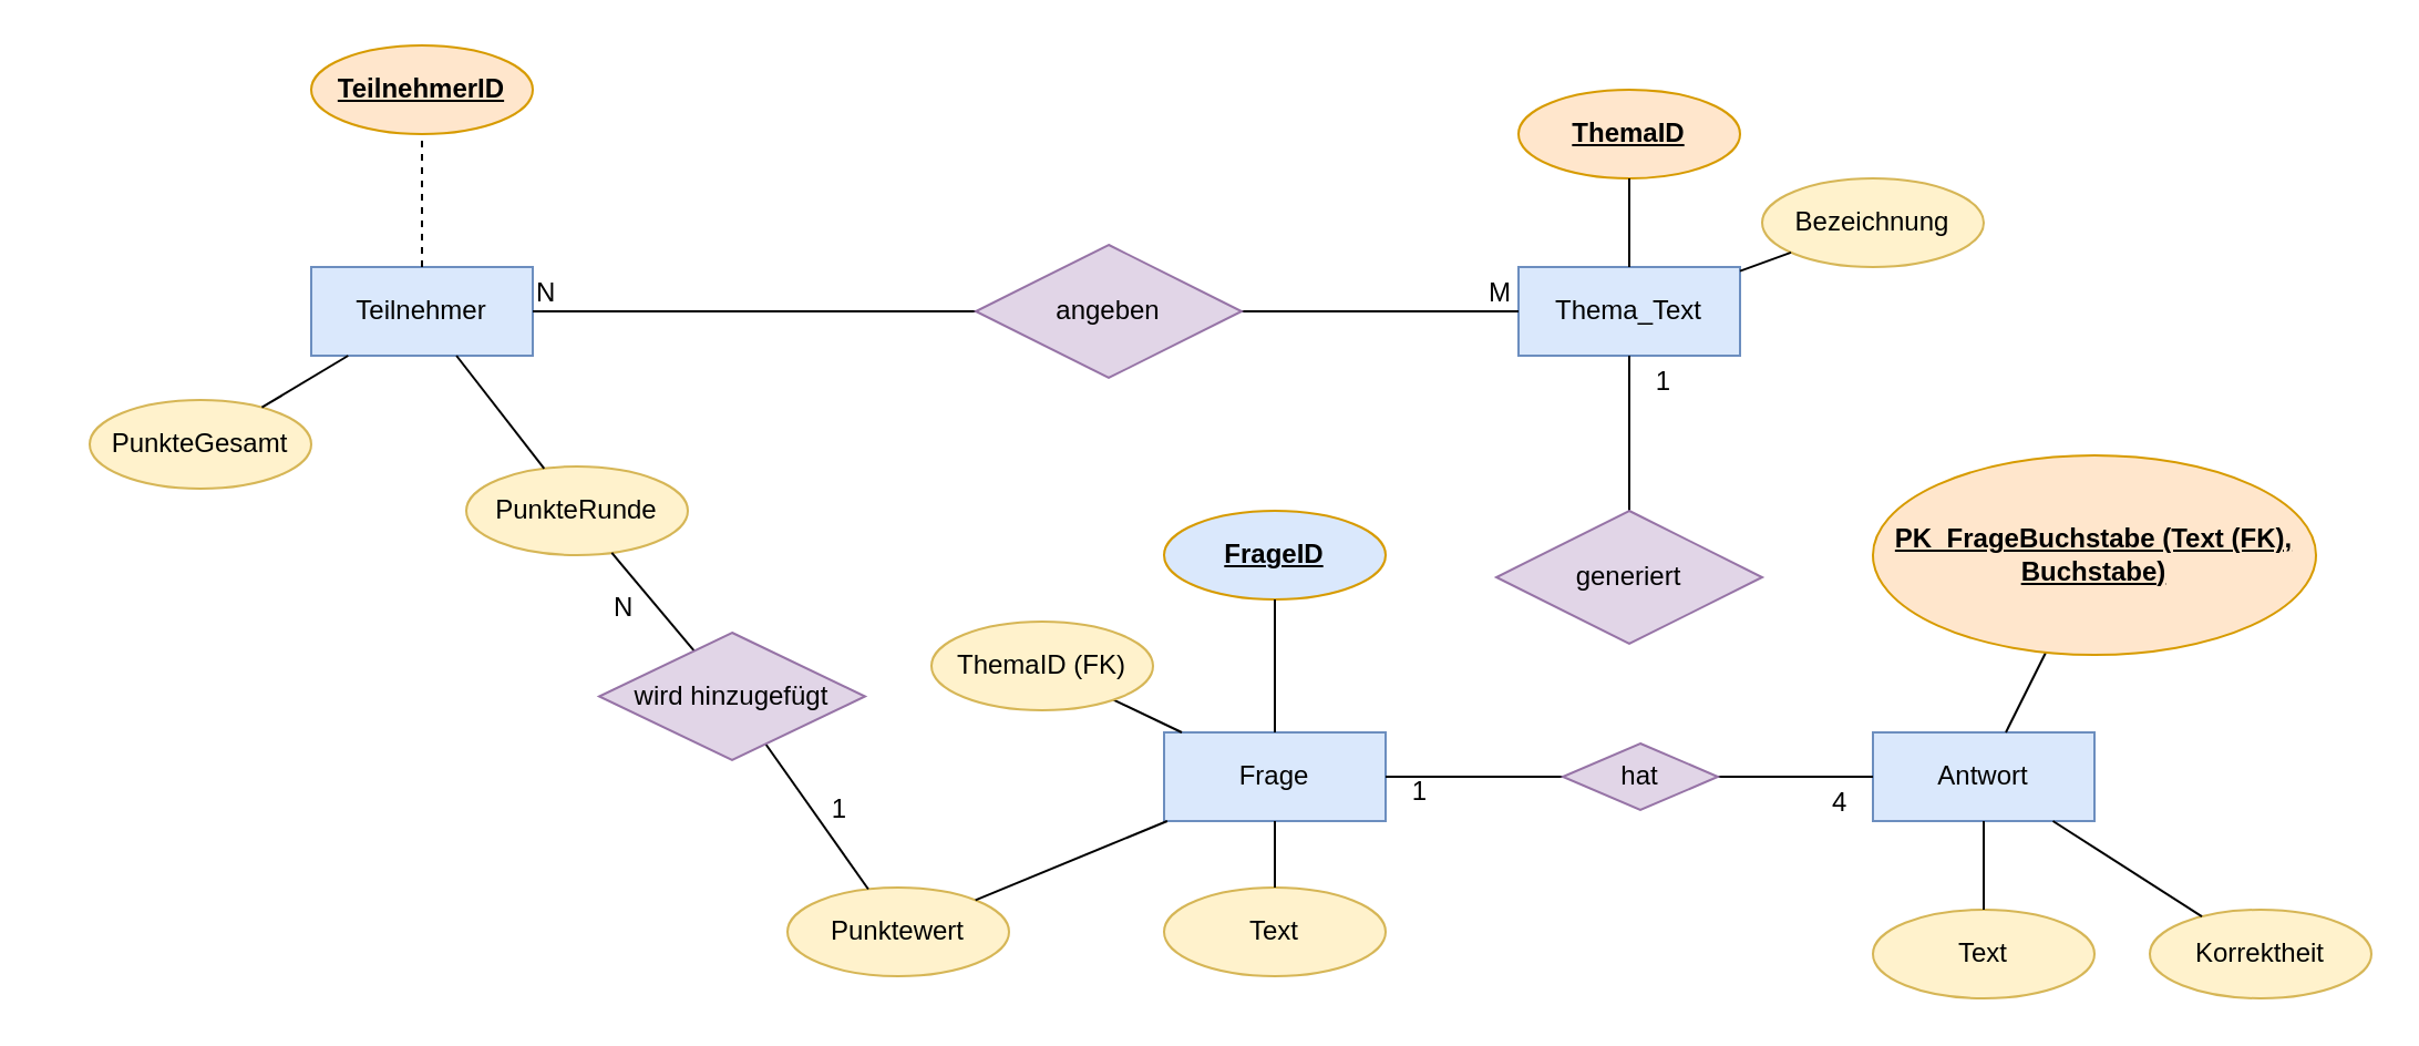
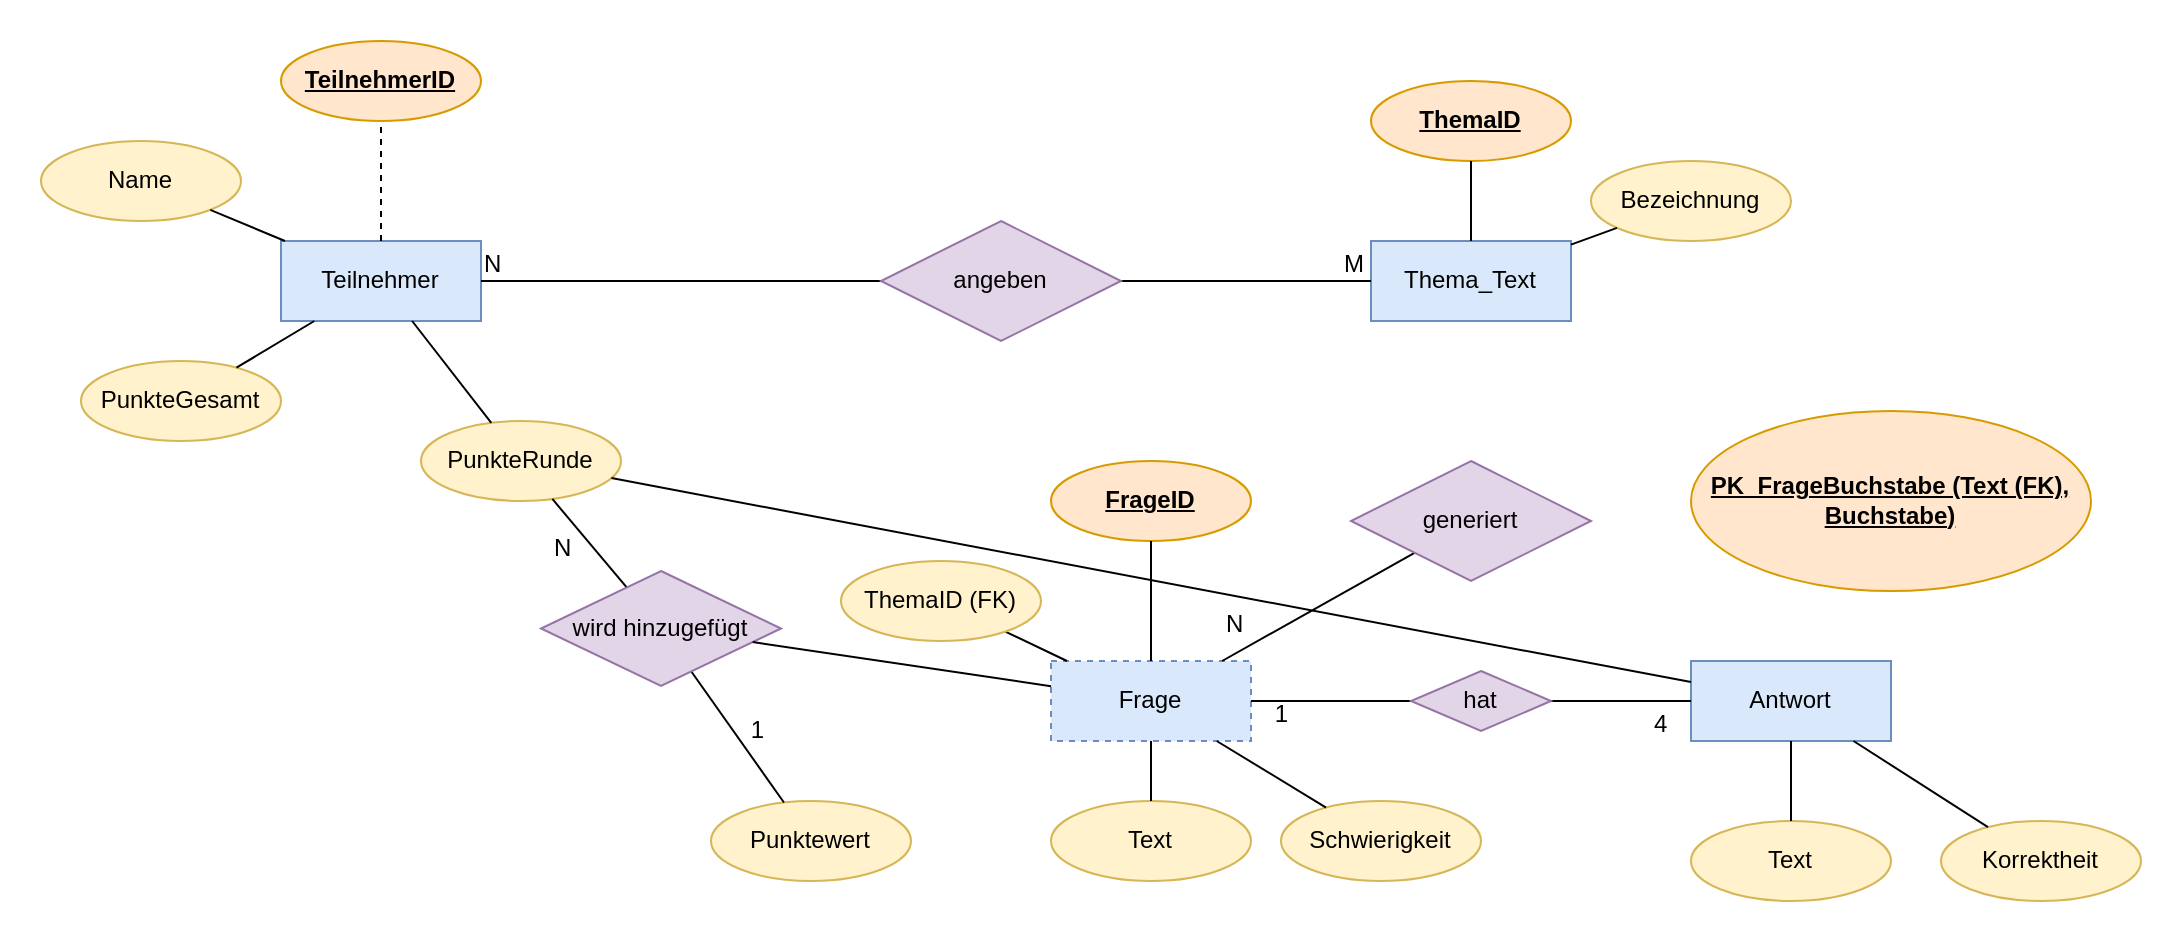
  <mxCell id="0" />
  <mxCell id="1" parent="0" />
  <mxCell id="2" value="&lt;div&gt;Teilnehmer&lt;/div&gt;" style="whiteSpace=wrap;html=1;align=center;fillColor=#dae8fc;strokeColor=#6c8ebf;" parent="1" vertex="1"><mxGeometry x="140" y="120" width="100" height="40" as="geometry" /></mxCell>
  <mxCell id="3" value="&lt;div&gt;PunkteGesamt&lt;/div&gt;" style="ellipse;whiteSpace=wrap;html=1;align=center;fillColor=#fff2cc;strokeColor=#d6b656;" parent="1" vertex="1"><mxGeometry x="40" y="180" width="100" height="40" as="geometry" /></mxCell>
  <mxCell id="4" value="PunkteRunde" style="ellipse;whiteSpace=wrap;html=1;align=center;fillColor=#fff2cc;strokeColor=#d6b656;" parent="1" vertex="1"><mxGeometry x="210" y="210" width="100" height="40" as="geometry" /></mxCell>
+ <mxCell id="5" value="Name" style="ellipse;whiteSpace=wrap;html=1;align=center;fillColor=#fff2cc;strokeColor=#d6b656;" parent="1" vertex="1"><mxGeometry x="20" y="70" width="100" height="40" as="geometry" /></mxCell>
  <mxCell id="6" value="&lt;b&gt;TeilnehmerID&lt;/b&gt;" style="ellipse;whiteSpace=wrap;html=1;align=center;fontStyle=4;fillColor=#ffe6cc;strokeColor=#d79b00;" parent="1" vertex="1"><mxGeometry x="140" y="20" width="100" height="40" as="geometry" /></mxCell>
- <mxCell id="7" value="&lt;div&gt;Frage&lt;/div&gt;" style="whiteSpace=wrap;html=1;align=center;fillColor=#dae8fc;strokeColor=#6c8ebf;" parent="1" vertex="1"><mxGeometry x="525" y="330" width="100" height="40" as="geometry" /></mxCell>
+ <mxCell id="7" value="&lt;div&gt;Frage&lt;/div&gt;" style="whiteSpace=wrap;html=1;align=center;fillColor=#dae8fc;strokeColor=#6c8ebf;dashed=1;" parent="1" vertex="1"><mxGeometry x="525" y="330" width="100" height="40" as="geometry" /></mxCell>
  <mxCell id="8" value="&lt;div&gt;Thema_Text&lt;/div&gt;" style="whiteSpace=wrap;html=1;align=center;fillColor=#dae8fc;strokeColor=#6c8ebf;" parent="1" vertex="1"><mxGeometry x="685" y="120" width="100" height="40" as="geometry" /></mxCell>
  <mxCell id="9" value="&lt;div&gt;Antwort&lt;/div&gt;" style="whiteSpace=wrap;html=1;align=center;fillColor=#dae8fc;strokeColor=#6c8ebf;" parent="1" vertex="1"><mxGeometry x="845" y="330" width="100" height="40" as="geometry" /></mxCell>
  <mxCell id="10" value="" style="endArrow=none;html=1;rounded=0;" parent="1" source="14" target="8" edge="1"><mxGeometry relative="1" as="geometry"><mxPoint x="590" y="140" as="sourcePoint" /><mxPoint x="775" y="100" as="targetPoint" /></mxGeometry></mxCell>
  <mxCell id="11" value="M" style="resizable=0;html=1;whiteSpace=wrap;align=right;verticalAlign=bottom;" parent="10" connectable="0" vertex="1"><mxGeometry x="1" relative="1" as="geometry"><mxPoint x="-2" as="offset" /></mxGeometry></mxCell>
  <mxCell id="12" value="" style="endArrow=none;html=1;rounded=0;" parent="1" source="2" target="14" edge="1"><mxGeometry relative="1" as="geometry"><mxPoint x="300" y="80" as="sourcePoint" /><mxPoint x="490" y="80" as="targetPoint" /></mxGeometry></mxCell>
  <mxCell id="13" value="N" style="resizable=0;html=1;whiteSpace=wrap;align=left;verticalAlign=bottom;" parent="12" connectable="0" vertex="1"><mxGeometry x="-1" relative="1" as="geometry" /></mxCell>
  <mxCell id="14" value="angeben" style="shape=rhombus;perimeter=rhombusPerimeter;whiteSpace=wrap;html=1;align=center;fillColor=#e1d5e7;strokeColor=#9673a6;" parent="1" vertex="1"><mxGeometry x="440" y="110" width="120" height="60" as="geometry" /></mxCell>
- <mxCell id="15" value="" style="endArrow=none;html=1;rounded=0;" parent="1" source="19" target="8" edge="1"><mxGeometry relative="1" as="geometry"><mxPoint x="475" y="280" as="sourcePoint" /><mxPoint x="635" y="280" as="targetPoint" /><Array as="points" /></mxGeometry></mxCell>
- <mxCell id="16" value="1" style="resizable=0;html=1;whiteSpace=wrap;align=right;verticalAlign=bottom;" parent="15" connectable="0" vertex="1"><mxGeometry x="1" relative="1" as="geometry"><mxPoint x="20" y="20" as="offset" /></mxGeometry></mxCell>
+ <mxCell id="17" value="" style="endArrow=none;html=1;rounded=0;" parent="1" source="7" target="19" edge="1"><mxGeometry relative="1" as="geometry"><mxPoint x="610.556" y="330" as="sourcePoint" /><mxPoint x="738" y="160" as="targetPoint" /><Array as="points" /></mxGeometry></mxCell>
+ <mxCell id="18" value="N" style="resizable=0;html=1;whiteSpace=wrap;align=left;verticalAlign=bottom;" parent="17" connectable="0" vertex="1"><mxGeometry x="-1" relative="1" as="geometry"><mxPoint y="-10" as="offset" /></mxGeometry></mxCell>
  <mxCell id="19" value="generiert" style="shape=rhombus;perimeter=rhombusPerimeter;whiteSpace=wrap;html=1;align=center;fillColor=#e1d5e7;strokeColor=#9673a6;" parent="1" vertex="1"><mxGeometry x="675" y="230" width="120" height="60" as="geometry" /></mxCell>
  <mxCell id="20" value="" style="endArrow=none;html=1;rounded=0;" parent="1" source="24" target="7" edge="1"><mxGeometry relative="1" as="geometry"><mxPoint x="705" y="440" as="sourcePoint" /><mxPoint x="625" y="350" as="targetPoint" /></mxGeometry></mxCell>
  <mxCell id="21" value="1" style="resizable=0;html=1;whiteSpace=wrap;align=right;verticalAlign=bottom;" parent="20" connectable="0" vertex="1"><mxGeometry x="1" relative="1" as="geometry"><mxPoint x="20" y="15" as="offset" /></mxGeometry></mxCell>
  <mxCell id="22" value="" style="endArrow=none;html=1;rounded=0;" parent="1" source="9" target="24" edge="1"><mxGeometry relative="1" as="geometry"><mxPoint x="845" y="350" as="sourcePoint" /><mxPoint x="625" y="350" as="targetPoint" /></mxGeometry></mxCell>
  <mxCell id="23" value="4" style="resizable=0;html=1;whiteSpace=wrap;align=left;verticalAlign=bottom;" parent="22" connectable="0" vertex="1"><mxGeometry x="-1" relative="1" as="geometry"><mxPoint x="-20" y="20" as="offset" /></mxGeometry></mxCell>
  <mxCell id="24" value="hat" style="shape=rhombus;perimeter=rhombusPerimeter;whiteSpace=wrap;html=1;align=center;fillColor=#e1d5e7;strokeColor=#9673a6;" parent="1" vertex="1"><mxGeometry x="705" y="335" width="70" height="30" as="geometry" /></mxCell>
  <mxCell id="25" value="Korrektheit" style="ellipse;whiteSpace=wrap;html=1;align=center;fillColor=#fff2cc;strokeColor=#d6b656;" parent="1" vertex="1"><mxGeometry x="970" y="410" width="100" height="40" as="geometry" /></mxCell>
+ <mxCell id="26" value="Schwierigkeit" style="ellipse;whiteSpace=wrap;html=1;align=center;fillColor=#fff2cc;strokeColor=#d6b656;" parent="1" vertex="1"><mxGeometry x="640" y="400" width="100" height="40" as="geometry" /></mxCell>
  <mxCell id="27" value="&lt;div&gt;Punktewert&lt;/div&gt;" style="ellipse;whiteSpace=wrap;html=1;align=center;fillColor=#fff2cc;strokeColor=#d6b656;" parent="1" vertex="1"><mxGeometry x="355" y="400" width="100" height="40" as="geometry" /></mxCell>
  <mxCell id="28" value="" style="endArrow=none;html=1;rounded=0;" parent="1" source="27" target="32" edge="1"><mxGeometry relative="1" as="geometry"><mxPoint x="450" y="430" as="sourcePoint" /><mxPoint x="600" y="320" as="targetPoint" /></mxGeometry></mxCell>
  <mxCell id="29" value="1" style="resizable=0;html=1;whiteSpace=wrap;align=right;verticalAlign=bottom;" parent="28" connectable="0" vertex="1"><mxGeometry x="1" relative="1" as="geometry"><mxPoint x="38" y="38" as="offset" /></mxGeometry></mxCell>
  <mxCell id="30" value="" style="endArrow=none;html=1;rounded=0;" parent="1" source="4" target="32" edge="1"><mxGeometry relative="1" as="geometry"><mxPoint x="254" y="348" as="sourcePoint" /><mxPoint x="381" y="442" as="targetPoint" /></mxGeometry></mxCell>
  <mxCell id="31" value="N" style="resizable=0;html=1;whiteSpace=wrap;align=left;verticalAlign=bottom;" parent="30" connectable="0" vertex="1"><mxGeometry x="-1" relative="1" as="geometry"><mxPoint x="-1" y="33" as="offset" /></mxGeometry></mxCell>
  <mxCell id="32" value="wird hinzugefügt" style="shape=rhombus;perimeter=rhombusPerimeter;whiteSpace=wrap;html=1;align=center;fillColor=#e1d5e7;strokeColor=#9673a6;" parent="1" vertex="1"><mxGeometry x="270" y="285" width="120" height="57.5" as="geometry" /></mxCell>
  <mxCell id="33" value="&lt;b&gt;ThemaID&lt;/b&gt;" style="ellipse;whiteSpace=wrap;html=1;align=center;fontStyle=4;fillColor=#ffe6cc;strokeColor=#d79b00;" parent="1" vertex="1"><mxGeometry x="685" y="40" width="100" height="40" as="geometry" /></mxCell>
  <mxCell id="34" value="Bezeichnung" style="ellipse;whiteSpace=wrap;html=1;align=center;fillColor=#fff2cc;strokeColor=#d6b656;" parent="1" vertex="1"><mxGeometry x="795" y="80" width="100" height="40" as="geometry" /></mxCell>
- <mxCell id="35" value="&lt;div&gt;&lt;b&gt;FrageID&lt;/b&gt;&lt;/div&gt;" style="ellipse;whiteSpace=wrap;html=1;align=center;fontStyle=4;fillColor=#dae8fc;strokeColor=#d79b00;" parent="1" vertex="1"><mxGeometry x="525" y="230" width="100" height="40" as="geometry" /></mxCell>
+ <mxCell id="35" value="&lt;div&gt;&lt;b&gt;FrageID&lt;/b&gt;&lt;/div&gt;" style="ellipse;whiteSpace=wrap;html=1;align=center;fontStyle=4;fillColor=#ffe6cc;strokeColor=#d79b00;" parent="1" vertex="1"><mxGeometry x="525" y="230" width="100" height="40" as="geometry" /></mxCell>
  <mxCell id="36" value="Text" style="ellipse;whiteSpace=wrap;html=1;align=center;fillColor=#fff2cc;strokeColor=#d6b656;" parent="1" vertex="1"><mxGeometry x="525" y="400" width="100" height="40" as="geometry" /></mxCell>
  <mxCell id="37" value="&lt;div&gt;Text&lt;/div&gt;" style="ellipse;whiteSpace=wrap;html=1;align=center;fillColor=#fff2cc;strokeColor=#d6b656;" parent="1" vertex="1"><mxGeometry x="845" y="410" width="100" height="40" as="geometry" /></mxCell>
  <mxCell id="38" value="" style="endArrow=none;html=1;rounded=0;dashed=1;" parent="1" source="2" target="6" edge="1"><mxGeometry relative="1" as="geometry"><mxPoint x="180" y="160" as="sourcePoint" /><mxPoint x="180" y="80" as="targetPoint" /></mxGeometry></mxCell>
+ <mxCell id="39" value="" style="endArrow=none;html=1;rounded=0;" parent="1" source="2" target="5" edge="1"><mxGeometry relative="1" as="geometry"><mxPoint x="73.67" y="130" as="sourcePoint" /><mxPoint x="110" y="120" as="targetPoint" /></mxGeometry></mxCell>
  <mxCell id="40" value="" style="endArrow=none;html=1;rounded=0;" parent="1" source="33" target="8" edge="1"><mxGeometry relative="1" as="geometry"><mxPoint x="370" y="260" as="sourcePoint" /><mxPoint x="530" y="260" as="targetPoint" /></mxGeometry></mxCell>
  <mxCell id="41" value="" style="endArrow=none;html=1;rounded=0;" parent="1" source="8" target="34" edge="1"><mxGeometry relative="1" as="geometry"><mxPoint x="370" y="260" as="sourcePoint" /><mxPoint x="530" y="260" as="targetPoint" /></mxGeometry></mxCell>
  <mxCell id="42" value="" style="endArrow=none;html=1;rounded=0;" parent="1" source="7" target="35" edge="1"><mxGeometry relative="1" as="geometry"><mxPoint x="420" y="230" as="sourcePoint" /><mxPoint x="580" y="230" as="targetPoint" /></mxGeometry></mxCell>
- <mxCell id="43" value="" style="endArrow=none;html=1;rounded=0;" parent="1" source="9" target="53" edge="1"><mxGeometry relative="1" as="geometry"><mxPoint x="420" y="230" as="sourcePoint" /><mxPoint x="895" y="270" as="targetPoint" /></mxGeometry></mxCell>
+ <mxCell id="43" value="" style="endArrow=none;html=1;rounded=0;" parent="1" source="9" target="4" edge="1"><mxGeometry relative="1" as="geometry"><mxPoint x="420" y="230" as="sourcePoint" /><mxPoint x="895" y="270" as="targetPoint" /></mxGeometry></mxCell>
  <mxCell id="44" value="" style="endArrow=none;html=1;rounded=0;" parent="1" source="9" target="25" edge="1"><mxGeometry relative="1" as="geometry"><mxPoint x="580" y="310" as="sourcePoint" /><mxPoint x="740" y="310" as="targetPoint" /></mxGeometry></mxCell>
  <mxCell id="45" value="" style="endArrow=none;html=1;rounded=0;" parent="1" source="37" target="9" edge="1"><mxGeometry relative="1" as="geometry"><mxPoint x="580" y="310" as="sourcePoint" /><mxPoint x="740" y="310" as="targetPoint" /></mxGeometry></mxCell>
+ <mxCell id="46" value="" style="endArrow=none;html=1;rounded=0;" parent="1" source="7" target="26" edge="1"><mxGeometry relative="1" as="geometry"><mxPoint x="580" y="310" as="sourcePoint" /><mxPoint x="740" y="310" as="targetPoint" /></mxGeometry></mxCell>
  <mxCell id="47" value="" style="endArrow=none;html=1;rounded=0;" parent="1" source="7" target="36" edge="1"><mxGeometry relative="1" as="geometry"><mxPoint x="580" y="310" as="sourcePoint" /><mxPoint x="740" y="310" as="targetPoint" /></mxGeometry></mxCell>
- <mxCell id="48" value="" style="endArrow=none;html=1;rounded=0;" parent="1" source="7" target="27" edge="1"><mxGeometry relative="1" as="geometry"><mxPoint x="460" y="310" as="sourcePoint" /><mxPoint x="620" y="310" as="targetPoint" /></mxGeometry></mxCell>
+ <mxCell id="48" value="" style="endArrow=none;html=1;rounded=0;" parent="1" source="7" target="32" edge="1"><mxGeometry relative="1" as="geometry"><mxPoint x="460" y="310" as="sourcePoint" /><mxPoint x="620" y="310" as="targetPoint" /></mxGeometry></mxCell>
  <mxCell id="49" value="" style="endArrow=none;html=1;rounded=0;" parent="1" source="2" target="3" edge="1"><mxGeometry relative="1" as="geometry"><mxPoint x="150" y="370" as="sourcePoint" /><mxPoint x="550" y="390" as="targetPoint" /></mxGeometry></mxCell>
  <mxCell id="50" value="" style="endArrow=none;html=1;rounded=0;" parent="1" source="2" target="4" edge="1"><mxGeometry relative="1" as="geometry"><mxPoint x="204.286" y="370" as="sourcePoint" /><mxPoint x="550" y="390" as="targetPoint" /></mxGeometry></mxCell>
  <mxCell id="51" value="" style="endArrow=none;html=1;rounded=0;" parent="1" source="52" target="7" edge="1"><mxGeometry relative="1" as="geometry"><mxPoint x="502.16" y="315.314" as="sourcePoint" /><mxPoint x="720" y="320" as="targetPoint" /></mxGeometry></mxCell>
  <mxCell id="52" value="&lt;div&gt;ThemaID (FK)&lt;/div&gt;" style="ellipse;whiteSpace=wrap;html=1;align=center;fillColor=#fff2cc;strokeColor=#d6b656;" vertex="1" parent="1"><mxGeometry x="420" y="280" width="100" height="40" as="geometry" /></mxCell>
  <mxCell id="53" value="&lt;b&gt;PK_FrageBuchstabe (Text (FK), Buchstabe)&lt;/b&gt;" style="ellipse;whiteSpace=wrap;html=1;align=center;fontStyle=4;fillColor=#ffe6cc;strokeColor=#d79b00;" vertex="1" parent="1"><mxGeometry x="845" y="205" width="200" height="90" as="geometry" /></mxCell>
